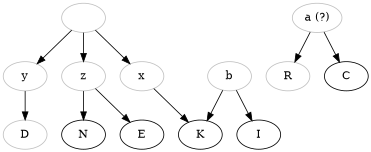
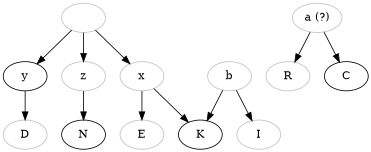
  digraph {
    node [color=grey]
    n1 [label=" "]
    x
-   y
+   y [color=black]
    z
-   E [color=""]
+   E
    K [color=""]
    D
    N [color=""]
    n9 [label="a (?)"]
    R
    C [color=""]
    b
-   I [color=""]
+   I
    n1 -> x
    n1 -> y
    n1 -> z
-   z -> E
+   x -> E
    x -> K
    y -> D
    z -> N
    n9 -> R
    n9 -> C
    b -> K
    b -> I
  }
